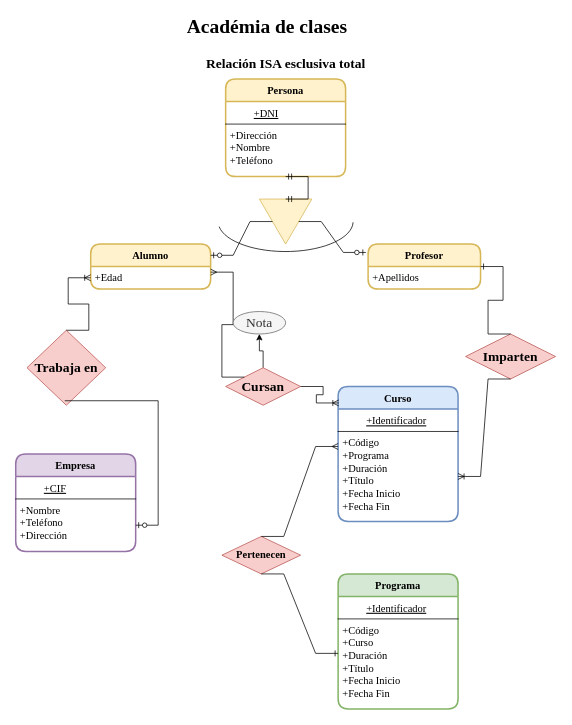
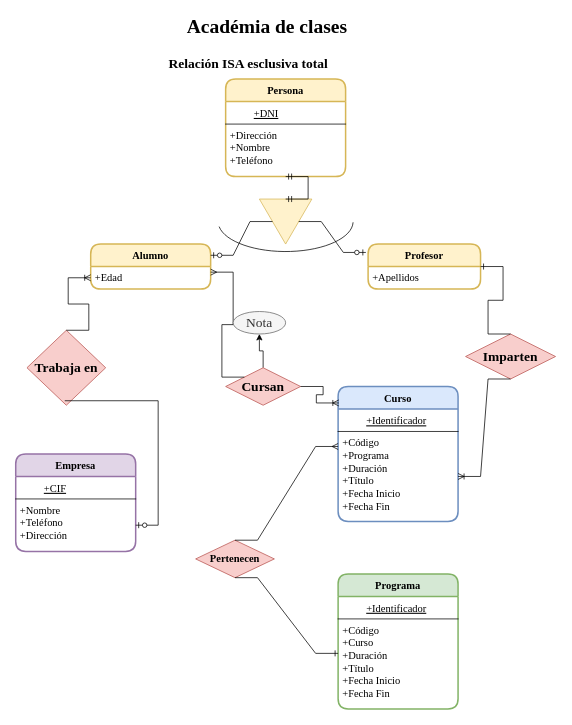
  <mxCell id="0" />
  <mxCell id="1" parent="0" />
  <mxCell id="2" value="Empresa" style="swimlane;childLayout=stackLayout;horizontal=1;startSize=30;horizontalStack=0;rounded=1;fontSize=14;fontStyle=1;strokeWidth=2;resizeParent=0;resizeLast=1;shadow=0;dashed=0;align=center;fontFamily=Calibri;fontSource=https%3A%2F%2Ffonts.googleapis.com%2Fcss%3Ffamily%3DCalibri;fillColor=#e1d5e7;strokeColor=#9673a6;" vertex="1" parent="1"><mxGeometry x="20" y="605" width="160" height="130" as="geometry" /></mxCell>
  <mxCell id="3" value="" style="shape=table;startSize=0;container=1;collapsible=1;childLayout=tableLayout;fixedRows=1;rowLines=0;fontStyle=0;align=center;resizeLast=1;strokeColor=none;fillColor=none;collapsible=0;fontFamily=Calibri;fontSource=https%3A%2F%2Ffonts.googleapis.com%2Fcss%3Ffamily%3DCalibri;fontSize=14;html=0;" vertex="1" parent="2"><mxGeometry y="30" width="160" height="30" as="geometry" /></mxCell>
  <mxCell id="4" value="" style="shape=tableRow;horizontal=0;startSize=0;swimlaneHead=0;swimlaneBody=0;fillColor=none;collapsible=0;dropTarget=0;points=[[0,0.5],[1,0.5]];portConstraint=eastwest;top=0;left=0;right=0;bottom=1;fontFamily=Calibri;fontSource=https%3A%2F%2Ffonts.googleapis.com%2Fcss%3Ffamily%3DCalibri;fontSize=14;html=0;" vertex="1" parent="3"><mxGeometry width="160" height="30" as="geometry" /></mxCell>
  <mxCell id="5" value="" style="shape=partialRectangle;connectable=0;fillColor=none;top=0;left=0;bottom=0;right=0;fontStyle=1;overflow=hidden;fontFamily=Calibri;fontSource=https%3A%2F%2Ffonts.googleapis.com%2Fcss%3Ffamily%3DCalibri;fontSize=14;html=0;" vertex="1" parent="4"><mxGeometry width="30" height="30" as="geometry"><mxRectangle width="30" height="30" as="alternateBounds" /></mxGeometry></mxCell>
  <mxCell id="6" value="+CIF" style="shape=partialRectangle;connectable=0;fillColor=none;top=0;left=0;bottom=0;right=0;align=left;spacingLeft=6;fontStyle=4;overflow=hidden;fontFamily=Calibri;fontSource=https%3A%2F%2Ffonts.googleapis.com%2Fcss%3Ffamily%3DCalibri;fontSize=14;html=0;" vertex="1" parent="4"><mxGeometry x="30" width="130" height="30" as="geometry"><mxRectangle width="130" height="30" as="alternateBounds" /></mxGeometry></mxCell>
  <mxCell id="7" value="+Nombre&#10;+Teléfono&#10;+Dirección&#10;" style="align=left;strokeColor=none;fillColor=none;spacingLeft=4;fontSize=14;verticalAlign=top;resizable=0;rotatable=0;part=1;fontFamily=Calibri;fontSource=https%3A%2F%2Ffonts.googleapis.com%2Fcss%3Ffamily%3DCalibri;" vertex="1" parent="2"><mxGeometry y="60" width="160" height="70" as="geometry" /></mxCell>
  <mxCell id="8" value="Alumno" style="swimlane;childLayout=stackLayout;horizontal=1;startSize=30;horizontalStack=0;rounded=1;fontSize=14;fontStyle=1;strokeWidth=2;resizeParent=0;resizeLast=1;shadow=0;dashed=0;align=center;fontFamily=Calibri;fontSource=https%3A%2F%2Ffonts.googleapis.com%2Fcss%3Ffamily%3DCalibri;fillColor=#fff2cc;strokeColor=#d6b656;" vertex="1" parent="1"><mxGeometry x="120" y="325" width="160" height="60" as="geometry" /></mxCell>
  <mxCell id="9" value="+Edad&#10;" style="align=left;strokeColor=none;fillColor=none;spacingLeft=4;fontSize=14;verticalAlign=top;resizable=0;rotatable=0;part=1;fontFamily=Calibri;fontSource=https%3A%2F%2Ffonts.googleapis.com%2Fcss%3Ffamily%3DCalibri;" vertex="1" parent="8"><mxGeometry y="30" width="160" height="30" as="geometry" /></mxCell>
  <mxCell id="10" value="Curso" style="swimlane;childLayout=stackLayout;horizontal=1;startSize=30;horizontalStack=0;rounded=1;fontSize=14;fontStyle=1;strokeWidth=2;resizeParent=0;resizeLast=1;shadow=0;dashed=0;align=center;fontFamily=Calibri;fontSource=https%3A%2F%2Ffonts.googleapis.com%2Fcss%3Ffamily%3DCalibri;fillColor=#dae8fc;strokeColor=#6c8ebf;" vertex="1" parent="1"><mxGeometry x="450" y="515" width="160" height="180" as="geometry" /></mxCell>
  <mxCell id="11" value="" style="shape=table;startSize=0;container=1;collapsible=1;childLayout=tableLayout;fixedRows=1;rowLines=0;fontStyle=0;align=center;resizeLast=1;strokeColor=none;fillColor=none;collapsible=0;fontFamily=Calibri;fontSource=https%3A%2F%2Ffonts.googleapis.com%2Fcss%3Ffamily%3DCalibri;fontSize=14;html=0;" vertex="1" parent="10"><mxGeometry y="30" width="160" height="30" as="geometry" /></mxCell>
  <mxCell id="12" value="" style="shape=tableRow;horizontal=0;startSize=0;swimlaneHead=0;swimlaneBody=0;fillColor=none;collapsible=0;dropTarget=0;points=[[0,0.5],[1,0.5]];portConstraint=eastwest;top=0;left=0;right=0;bottom=1;fontFamily=Calibri;fontSource=https%3A%2F%2Ffonts.googleapis.com%2Fcss%3Ffamily%3DCalibri;fontSize=14;html=0;" vertex="1" parent="11"><mxGeometry width="160" height="30" as="geometry" /></mxCell>
  <mxCell id="13" value="" style="shape=partialRectangle;connectable=0;fillColor=none;top=0;left=0;bottom=0;right=0;fontStyle=1;overflow=hidden;fontFamily=Calibri;fontSource=https%3A%2F%2Ffonts.googleapis.com%2Fcss%3Ffamily%3DCalibri;fontSize=14;html=0;" vertex="1" parent="12"><mxGeometry width="30" height="30" as="geometry"><mxRectangle width="30" height="30" as="alternateBounds" /></mxGeometry></mxCell>
  <mxCell id="14" value="+Identificador" style="shape=partialRectangle;connectable=0;fillColor=none;top=0;left=0;bottom=0;right=0;align=left;spacingLeft=6;fontStyle=4;overflow=hidden;fontFamily=Calibri;fontSource=https%3A%2F%2Ffonts.googleapis.com%2Fcss%3Ffamily%3DCalibri;fontSize=14;html=0;" vertex="1" parent="12"><mxGeometry x="30" width="130" height="30" as="geometry"><mxRectangle width="130" height="30" as="alternateBounds" /></mxGeometry></mxCell>
  <mxCell id="15" value="+Código&#10;+Programa&#10;+Duración&#10;+Título&#10;+Fecha Inicio&#10;+Fecha Fin&#10;" style="align=left;strokeColor=none;fillColor=none;spacingLeft=4;fontSize=14;verticalAlign=top;resizable=0;rotatable=0;part=1;fontFamily=Calibri;fontSource=https%3A%2F%2Ffonts.googleapis.com%2Fcss%3Ffamily%3DCalibri;" vertex="1" parent="10"><mxGeometry y="60" width="160" height="120" as="geometry" /></mxCell>
  <mxCell id="16" value="Profesor" style="swimlane;childLayout=stackLayout;horizontal=1;startSize=30;horizontalStack=0;rounded=1;fontSize=14;fontStyle=1;strokeWidth=2;resizeParent=0;resizeLast=1;shadow=0;dashed=0;align=center;fontFamily=Calibri;fontSource=https%3A%2F%2Ffonts.googleapis.com%2Fcss%3Ffamily%3DCalibri;fillColor=#fff2cc;strokeColor=#d6b656;" vertex="1" parent="1"><mxGeometry x="490" y="325" width="150" height="60" as="geometry" /></mxCell>
  <mxCell id="17" value="+Apellidos" style="align=left;strokeColor=none;fillColor=none;spacingLeft=4;fontSize=14;verticalAlign=top;resizable=0;rotatable=0;part=1;fontFamily=Calibri;fontSource=https%3A%2F%2Ffonts.googleapis.com%2Fcss%3Ffamily%3DCalibri;" vertex="1" parent="16"><mxGeometry y="30" width="150" height="30" as="geometry" /></mxCell>
  <mxCell id="18" value="Persona" style="swimlane;childLayout=stackLayout;horizontal=1;startSize=30;horizontalStack=0;rounded=1;fontSize=14;fontStyle=1;strokeWidth=2;resizeParent=0;resizeLast=1;shadow=0;dashed=0;align=center;fontFamily=Calibri;fontSource=https%3A%2F%2Ffonts.googleapis.com%2Fcss%3Ffamily%3DCalibri;html=0;fillColor=#fff2cc;strokeColor=#d6b656;" vertex="1" parent="1"><mxGeometry x="300" y="105" width="160" height="130" as="geometry" /></mxCell>
  <mxCell id="19" value="" style="shape=table;startSize=0;container=1;collapsible=1;childLayout=tableLayout;fixedRows=1;rowLines=0;fontStyle=0;align=center;resizeLast=1;strokeColor=none;fillColor=none;collapsible=0;fontFamily=Calibri;fontSource=https%3A%2F%2Ffonts.googleapis.com%2Fcss%3Ffamily%3DCalibri;fontSize=14;html=0;" vertex="1" parent="18"><mxGeometry y="30" width="160" height="30" as="geometry" /></mxCell>
  <mxCell id="20" value="" style="shape=tableRow;horizontal=0;startSize=0;swimlaneHead=0;swimlaneBody=0;fillColor=none;collapsible=0;dropTarget=0;points=[[0,0.5],[1,0.5]];portConstraint=eastwest;top=0;left=0;right=0;bottom=1;fontFamily=Calibri;fontSource=https%3A%2F%2Ffonts.googleapis.com%2Fcss%3Ffamily%3DCalibri;fontSize=14;html=0;" vertex="1" parent="19"><mxGeometry width="160" height="30" as="geometry" /></mxCell>
  <mxCell id="21" value="" style="shape=partialRectangle;connectable=0;fillColor=none;top=0;left=0;bottom=0;right=0;fontStyle=1;overflow=hidden;fontFamily=Calibri;fontSource=https%3A%2F%2Ffonts.googleapis.com%2Fcss%3Ffamily%3DCalibri;fontSize=14;html=0;" vertex="1" parent="20"><mxGeometry width="30" height="30" as="geometry"><mxRectangle width="30" height="30" as="alternateBounds" /></mxGeometry></mxCell>
  <mxCell id="22" value="+DNI" style="shape=partialRectangle;connectable=0;fillColor=none;top=0;left=0;bottom=0;right=0;align=left;spacingLeft=6;fontStyle=4;overflow=hidden;fontFamily=Calibri;fontSource=https%3A%2F%2Ffonts.googleapis.com%2Fcss%3Ffamily%3DCalibri;fontSize=14;html=0;" vertex="1" parent="20"><mxGeometry x="30" width="130" height="30" as="geometry"><mxRectangle width="130" height="30" as="alternateBounds" /></mxGeometry></mxCell>
  <mxCell id="23" value="+Dirección&#10;+Nombre&#10;+Teléfono&#10;" style="align=left;strokeColor=none;fillColor=none;spacingLeft=4;fontSize=14;verticalAlign=top;resizable=0;rotatable=0;part=1;fontFamily=Calibri;fontSource=https%3A%2F%2Ffonts.googleapis.com%2Fcss%3Ffamily%3DCalibri;html=0;" vertex="1" parent="18"><mxGeometry y="60" width="160" height="70" as="geometry" /></mxCell>
  <mxCell id="24" value="" style="verticalLabelPosition=bottom;verticalAlign=top;html=1;shape=mxgraph.basic.acute_triangle;dx=0.5;fontFamily=Calibri;fontSource=https%3A%2F%2Ffonts.googleapis.com%2Fcss%3Ffamily%3DCalibri;fontSize=14;fillColor=#fff2cc;direction=west;strokeColor=#d6b656;" vertex="1" parent="1"><mxGeometry x="345" y="265" width="70" height="60" as="geometry" /></mxCell>
  <mxCell id="25" value="" style="edgeStyle=entityRelationEdgeStyle;fontSize=12;html=1;endArrow=ERzeroToOne;endFill=1;rounded=0;fontFamily=Calibri;fontSource=https%3A%2F%2Ffonts.googleapis.com%2Fcss%3Ffamily%3DCalibri;entryX=-0.02;entryY=0.187;entryDx=0;entryDy=0;entryPerimeter=0;exitX=0;exitY=0;exitDx=17.5;exitDy=30;exitPerimeter=0;" edge="1" parent="1" source="24" target="16"><mxGeometry width="100" height="100" relative="1" as="geometry"><mxPoint x="350" y="485" as="sourcePoint" /><mxPoint x="450" y="385" as="targetPoint" /></mxGeometry></mxCell>
  <mxCell id="26" value="" style="edgeStyle=entityRelationEdgeStyle;fontSize=12;html=1;endArrow=ERzeroToOne;endFill=1;rounded=0;fontFamily=Calibri;fontSource=https%3A%2F%2Ffonts.googleapis.com%2Fcss%3Ffamily%3DCalibri;entryX=1;entryY=0.25;entryDx=0;entryDy=0;exitX=0;exitY=0;exitDx=52.5;exitDy=30;exitPerimeter=0;" edge="1" parent="1" source="24" target="8"><mxGeometry width="100" height="100" relative="1" as="geometry"><mxPoint x="290" y="535" as="sourcePoint" /><mxPoint x="293.04" y="362.83" as="targetPoint" /></mxGeometry></mxCell>
  <mxCell id="27" value="" style="edgeStyle=entityRelationEdgeStyle;fontSize=12;html=1;endArrow=ERmandOne;startArrow=ERmandOne;rounded=0;fontFamily=Calibri;fontSource=https%3A%2F%2Ffonts.googleapis.com%2Fcss%3Ffamily%3DCalibri;entryX=0.5;entryY=1;entryDx=0;entryDy=0;exitX=0.5;exitY=1;exitDx=0;exitDy=0;exitPerimeter=0;" edge="1" parent="1" source="24" target="23"><mxGeometry width="100" height="100" relative="1" as="geometry"><mxPoint x="350" y="485" as="sourcePoint" /><mxPoint x="450" y="385" as="targetPoint" /></mxGeometry></mxCell>
  <mxCell id="28" value="" style="verticalLabelPosition=bottom;verticalAlign=top;html=1;shape=mxgraph.basic.arc;startAngle=0.504;endAngle=0.973;fontFamily=Calibri;fontSource=https%3A%2F%2Ffonts.googleapis.com%2Fcss%3Ffamily%3DCalibri;fontSize=14;fillColor=none;direction=north;" vertex="1" parent="1"><mxGeometry x="290" y="255" width="180" height="80" as="geometry" /></mxCell>
- <mxCell id="29" value="&lt;font style=&quot;font-size: 18px&quot;&gt;&lt;b&gt;Relación ISA esclusiva total&lt;/b&gt;&lt;/font&gt;" style="text;html=1;align=center;verticalAlign=middle;resizable=0;points=[];autosize=1;strokeColor=none;fillColor=none;fontSize=14;fontFamily=Calibri;" vertex="1" parent="1"><mxGeometry x="275" y="75" width="210" height="20" as="geometry" /></mxCell>
+ <mxCell id="29" value="&lt;font style=&quot;font-size: 18px&quot;&gt;&lt;b&gt;Relación ISA esclusiva total&lt;/b&gt;&lt;/font&gt;" style="text;html=1;align=center;verticalAlign=middle;resizable=0;points=[];autosize=1;strokeColor=none;fillColor=none;fontSize=14;fontFamily=Calibri;" vertex="1" parent="1"><mxGeometry x="225" y="75" width="210" height="20" as="geometry" /></mxCell>
  <mxCell id="30" value="" style="edgeStyle=orthogonalEdgeStyle;rounded=0;orthogonalLoop=1;jettySize=auto;html=1;fontFamily=Calibri;fontSource=https%3A%2F%2Ffonts.googleapis.com%2Fcss%3Ffamily%3DCalibri;fontSize=18;" edge="1" parent="1" source="31" target="34"><mxGeometry relative="1" as="geometry" /></mxCell>
  <mxCell id="31" value="&lt;b&gt;Cursan&lt;/b&gt;" style="shape=rhombus;perimeter=rhombusPerimeter;whiteSpace=wrap;html=1;align=center;fontFamily=Calibri;fontSource=https%3A%2F%2Ffonts.googleapis.com%2Fcss%3Ffamily%3DCalibri;fontSize=18;fillColor=#f8cecc;strokeColor=#b85450;" vertex="1" parent="1"><mxGeometry x="300" y="490" width="100" height="50" as="geometry" /></mxCell>
  <mxCell id="32" value="" style="edgeStyle=entityRelationEdgeStyle;fontSize=12;html=1;endArrow=ERoneToMany;rounded=0;fontFamily=Calibri;fontSource=https%3A%2F%2Ffonts.googleapis.com%2Fcss%3Ffamily%3DCalibri;entryX=0.006;entryY=0.122;entryDx=0;entryDy=0;entryPerimeter=0;exitX=1;exitY=0.5;exitDx=0;exitDy=0;" edge="1" parent="1" source="31" target="10"><mxGeometry width="100" height="100" relative="1" as="geometry"><mxPoint x="350" y="485" as="sourcePoint" /><mxPoint x="450" y="385" as="targetPoint" /></mxGeometry></mxCell>
  <mxCell id="33" value="" style="edgeStyle=entityRelationEdgeStyle;fontSize=12;html=1;endArrow=ERmany;rounded=0;fontFamily=Calibri;fontSource=https%3A%2F%2Ffonts.googleapis.com%2Fcss%3Ffamily%3DCalibri;exitX=0;exitY=0;exitDx=0;exitDy=0;entryX=1;entryY=0.25;entryDx=0;entryDy=0;" edge="1" parent="1" source="31" target="9"><mxGeometry width="100" height="100" relative="1" as="geometry"><mxPoint x="350" y="485" as="sourcePoint" /><mxPoint x="450" y="385" as="targetPoint" /></mxGeometry></mxCell>
  <mxCell id="34" value="Nota" style="ellipse;whiteSpace=wrap;html=1;fontSize=18;fontFamily=Calibri;fillColor=#f5f5f5;fontSource=https%3A%2F%2Ffonts.googleapis.com%2Fcss%3Ffamily%3DCalibri;fontColor=#333333;strokeColor=#666666;" vertex="1" parent="1"><mxGeometry x="310" y="415" width="70" height="30" as="geometry" /></mxCell>
  <mxCell id="35" value="&lt;b&gt;Trabaja en&lt;/b&gt;" style="shape=rhombus;perimeter=rhombusPerimeter;whiteSpace=wrap;html=1;align=center;fontFamily=Calibri;fontSource=https%3A%2F%2Ffonts.googleapis.com%2Fcss%3Ffamily%3DCalibri;fontSize=18;fillColor=#f8cecc;direction=south;strokeColor=#b85450;" vertex="1" parent="1"><mxGeometry x="35" y="440" width="105" height="100" as="geometry" /></mxCell>
  <mxCell id="36" value="" style="edgeStyle=entityRelationEdgeStyle;fontSize=12;html=1;endArrow=ERzeroToOne;endFill=1;rounded=0;fontFamily=Calibri;fontSource=https%3A%2F%2Ffonts.googleapis.com%2Fcss%3Ffamily%3DCalibri;exitX=0.94;exitY=0.52;exitDx=0;exitDy=0;exitPerimeter=0;" edge="1" parent="1" source="35" target="7"><mxGeometry width="100" height="100" relative="1" as="geometry"><mxPoint x="20" y="485" as="sourcePoint" /><mxPoint x="40" y="585" as="targetPoint" /></mxGeometry></mxCell>
  <mxCell id="37" value="" style="edgeStyle=entityRelationEdgeStyle;fontSize=12;html=1;endArrow=ERoneToMany;rounded=0;fontFamily=Calibri;fontSource=https%3A%2F%2Ffonts.googleapis.com%2Fcss%3Ffamily%3DCalibri;entryX=0;entryY=0.5;entryDx=0;entryDy=0;exitX=0;exitY=0.5;exitDx=0;exitDy=0;" edge="1" parent="1" source="35"><mxGeometry width="100" height="100" relative="1" as="geometry"><mxPoint x="350" y="485" as="sourcePoint" /><mxPoint x="120" y="370" as="targetPoint" /></mxGeometry></mxCell>
  <mxCell id="38" value="&lt;b&gt;Imparten&lt;/b&gt;" style="shape=rhombus;perimeter=rhombusPerimeter;whiteSpace=wrap;html=1;align=center;fontFamily=Calibri;fontSource=https%3A%2F%2Ffonts.googleapis.com%2Fcss%3Ffamily%3DCalibri;fontSize=18;fillColor=#f8cecc;strokeColor=#b85450;" vertex="1" parent="1"><mxGeometry x="620" y="445" width="120" height="60" as="geometry" /></mxCell>
  <mxCell id="39" value="" style="edgeStyle=entityRelationEdgeStyle;fontSize=12;html=1;endArrow=ERone;endFill=1;rounded=0;fontFamily=Calibri;fontSource=https%3A%2F%2Ffonts.googleapis.com%2Fcss%3Ffamily%3DCalibri;exitX=0.5;exitY=0;exitDx=0;exitDy=0;entryX=1;entryY=0;entryDx=0;entryDy=0;" edge="1" parent="1" source="38" target="17"><mxGeometry width="100" height="100" relative="1" as="geometry"><mxPoint x="620" y="785" as="sourcePoint" /><mxPoint x="540" y="455" as="targetPoint" /></mxGeometry></mxCell>
  <mxCell id="40" value="" style="edgeStyle=entityRelationEdgeStyle;fontSize=12;html=1;endArrow=ERoneToMany;rounded=0;fontFamily=Calibri;fontSource=https%3A%2F%2Ffonts.googleapis.com%2Fcss%3Ffamily%3DCalibri;exitX=0.5;exitY=1;exitDx=0;exitDy=0;entryX=1;entryY=0.5;entryDx=0;entryDy=0;" edge="1" parent="1" source="38" target="15"><mxGeometry width="100" height="100" relative="1" as="geometry"><mxPoint x="650" y="675" as="sourcePoint" /><mxPoint x="750" y="575" as="targetPoint" /></mxGeometry></mxCell>
  <mxCell id="41" value="Programa" style="swimlane;childLayout=stackLayout;horizontal=1;startSize=30;horizontalStack=0;rounded=1;fontSize=14;fontStyle=1;strokeWidth=2;resizeParent=0;resizeLast=1;shadow=0;dashed=0;align=center;fontFamily=Calibri;fontSource=https%3A%2F%2Ffonts.googleapis.com%2Fcss%3Ffamily%3DCalibri;fillColor=#d5e8d4;html=0;strokeColor=#82b366;" vertex="1" parent="1"><mxGeometry x="450" y="765" width="160" height="180" as="geometry" /></mxCell>
  <mxCell id="42" value="" style="shape=table;startSize=0;container=1;collapsible=1;childLayout=tableLayout;fixedRows=1;rowLines=0;fontStyle=0;align=center;resizeLast=1;strokeColor=none;fillColor=none;collapsible=0;fontFamily=Calibri;fontSource=https%3A%2F%2Ffonts.googleapis.com%2Fcss%3Ffamily%3DCalibri;fontSize=14;html=0;" vertex="1" parent="41"><mxGeometry y="30" width="160" height="30" as="geometry" /></mxCell>
  <mxCell id="43" value="" style="shape=tableRow;horizontal=0;startSize=0;swimlaneHead=0;swimlaneBody=0;fillColor=none;collapsible=0;dropTarget=0;points=[[0,0.5],[1,0.5]];portConstraint=eastwest;top=0;left=0;right=0;bottom=1;fontFamily=Calibri;fontSource=https%3A%2F%2Ffonts.googleapis.com%2Fcss%3Ffamily%3DCalibri;fontSize=14;html=0;" vertex="1" parent="42"><mxGeometry width="160" height="30" as="geometry" /></mxCell>
  <mxCell id="44" value="" style="shape=partialRectangle;connectable=0;fillColor=none;top=0;left=0;bottom=0;right=0;fontStyle=1;overflow=hidden;fontFamily=Calibri;fontSource=https%3A%2F%2Ffonts.googleapis.com%2Fcss%3Ffamily%3DCalibri;fontSize=14;html=0;" vertex="1" parent="43"><mxGeometry width="30" height="30" as="geometry"><mxRectangle width="30" height="30" as="alternateBounds" /></mxGeometry></mxCell>
  <mxCell id="45" value="+Identificador" style="shape=partialRectangle;connectable=0;fillColor=none;top=0;left=0;bottom=0;right=0;align=left;spacingLeft=6;fontStyle=4;overflow=hidden;fontFamily=Calibri;fontSource=https%3A%2F%2Ffonts.googleapis.com%2Fcss%3Ffamily%3DCalibri;fontSize=14;html=0;" vertex="1" parent="43"><mxGeometry x="30" width="130" height="30" as="geometry"><mxRectangle width="130" height="30" as="alternateBounds" /></mxGeometry></mxCell>
  <mxCell id="46" value="+Código&#10;+Curso&#10;+Duración&#10;+Título&#10;+Fecha Inicio&#10;+Fecha Fin&#10;" style="align=left;strokeColor=none;fillColor=none;spacingLeft=4;fontSize=14;verticalAlign=top;resizable=0;rotatable=0;part=1;fontFamily=Calibri;fontSource=https%3A%2F%2Ffonts.googleapis.com%2Fcss%3Ffamily%3DCalibri;html=0;" vertex="1" parent="41"><mxGeometry y="60" width="160" height="120" as="geometry" /></mxCell>
- <mxCell id="47" value="&lt;b&gt;Pertenecen&lt;/b&gt;" style="shape=rhombus;perimeter=rhombusPerimeter;whiteSpace=wrap;html=1;align=center;fontFamily=Calibri;fontSource=https%3A%2F%2Ffonts.googleapis.com%2Fcss%3Ffamily%3DCalibri;fontSize=14;fillColor=#f8cecc;strokeColor=#b85450;" vertex="1" parent="1"><mxGeometry x="295" y="715" width="105" height="50" as="geometry" /></mxCell>
+ <mxCell id="47" value="&lt;b&gt;Pertenecen&lt;/b&gt;" style="shape=rhombus;perimeter=rhombusPerimeter;whiteSpace=wrap;html=1;align=center;fontFamily=Calibri;fontSource=https%3A%2F%2Ffonts.googleapis.com%2Fcss%3Ffamily%3DCalibri;fontSize=14;fillColor=#f8cecc;strokeColor=#b85450;" vertex="1" parent="1"><mxGeometry x="260" y="720" width="105" height="50" as="geometry" /></mxCell>
  <mxCell id="48" value="" style="edgeStyle=entityRelationEdgeStyle;fontSize=12;html=1;endArrow=ERmany;rounded=0;fontFamily=Calibri;fontSource=https%3A%2F%2Ffonts.googleapis.com%2Fcss%3Ffamily%3DCalibri;exitX=0.5;exitY=0;exitDx=0;exitDy=0;" edge="1" parent="1" source="47"><mxGeometry width="100" height="100" relative="1" as="geometry"><mxPoint x="350" y="695" as="sourcePoint" /><mxPoint x="450" y="595" as="targetPoint" /></mxGeometry></mxCell>
  <mxCell id="49" value="" style="edgeStyle=entityRelationEdgeStyle;fontSize=12;html=1;endArrow=ERone;endFill=1;rounded=0;fontFamily=Calibri;fontSource=https%3A%2F%2Ffonts.googleapis.com%2Fcss%3Ffamily%3DCalibri;entryX=0;entryY=0.383;entryDx=0;entryDy=0;entryPerimeter=0;exitX=0.5;exitY=1;exitDx=0;exitDy=0;" edge="1" parent="1" source="47" target="46"><mxGeometry width="100" height="100" relative="1" as="geometry"><mxPoint x="310" y="965" as="sourcePoint" /><mxPoint x="410" y="865" as="targetPoint" /></mxGeometry></mxCell>
  <mxCell id="50" value="&lt;font style=&quot;font-size: 26px&quot;&gt;&lt;b&gt;Académia de clases&lt;/b&gt;&lt;/font&gt;" style="text;html=1;align=center;verticalAlign=middle;resizable=0;points=[];autosize=1;strokeColor=none;fillColor=none;fontSize=14;fontFamily=Calibri;" vertex="1" parent="1"><mxGeometry x="245" y="20" width="220" height="30" as="geometry" /></mxCell>
